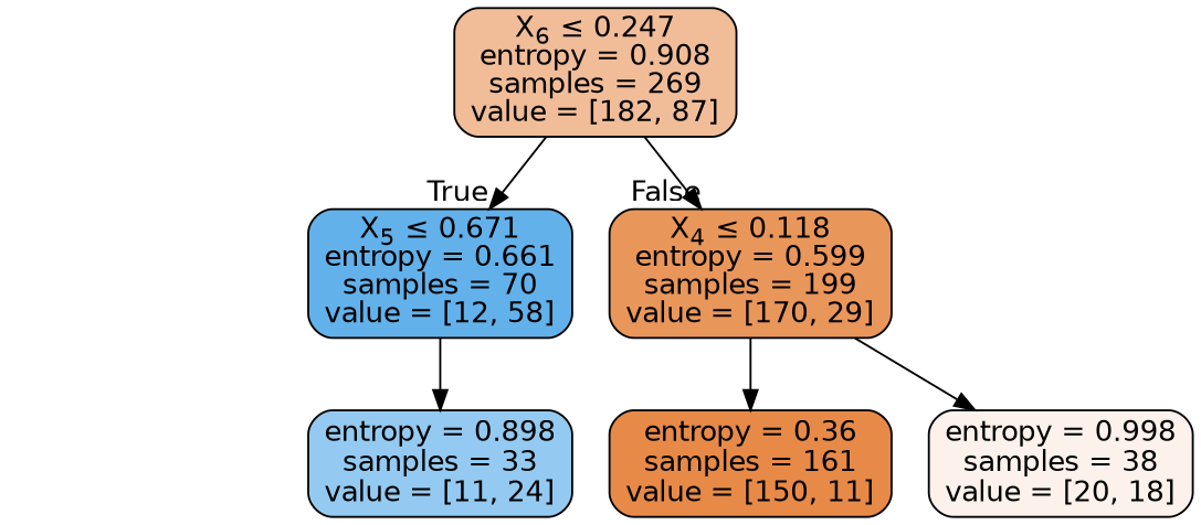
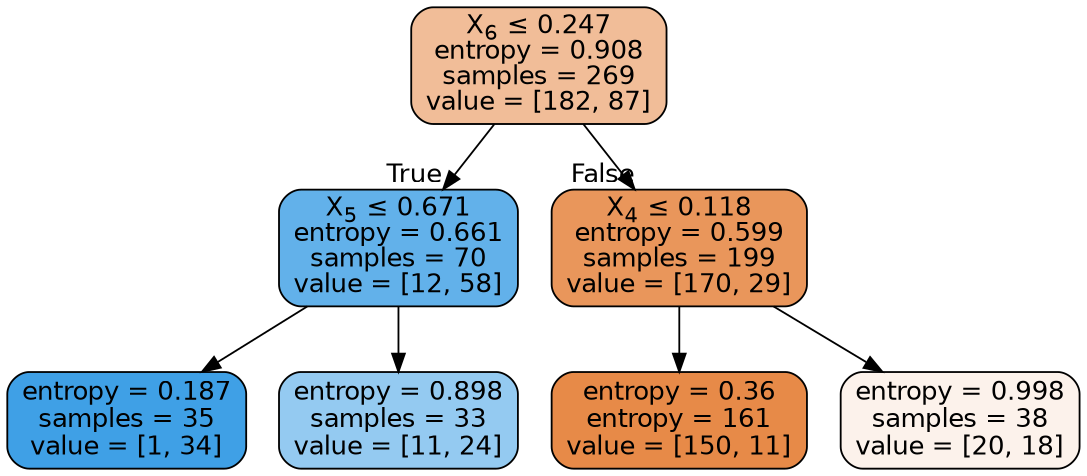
  digraph {
    node [color=black fontname=helvetica shape=box style="filled, rounded"]
    edge [fontname=helvetica]
    n1 [fillcolor="#f1bd98" label=<X<SUB>6</SUB> &le; 0.247<br/>entropy = 0.908<br/>samples = 269<br/>value = [182, 87]>]
    n2 [fillcolor="#62b1ea" label=<X<SUB>5</SUB> &le; 0.671<br/>entropy = 0.661<br/>samples = 70<br/>value = [12, 58]>]
    n3 [fillcolor="#e9965b" label=<X<SUB>4</SUB> &le; 0.118<br/>entropy = 0.599<br/>samples = 199<br/>value = [170, 29]>]
+   n4 [fillcolor="#3fa0e6" label=<entropy = 0.187<br/>samples = 35<br/>value = [1, 34]>]
    n5 [fillcolor="#94caf1" label=<entropy = 0.898<br/>samples = 33<br/>value = [11, 24]>]
-   n6 [fillcolor="#e78a48" label=<entropy = 0.36<br/>samples = 161<br/>value = [150, 11]>]
+   n6 [fillcolor="#e78a48" label=<entropy = 0.36<br/>entropy = 161<br/>value = [150, 11]>]
    n7 [fillcolor="#fcf2eb" label=<entropy = 0.998<br/>samples = 38<br/>value = [20, 18]>]
    n1 -> n2 [headlabel=True labelangle=45 labeldistance=2.5]
    n1 -> n3 [headlabel=False labelangle=-45 labeldistance=2.5]
+   n2 -> n4
    n2 -> n5
    n3 -> n6
    n3 -> n7
  }
